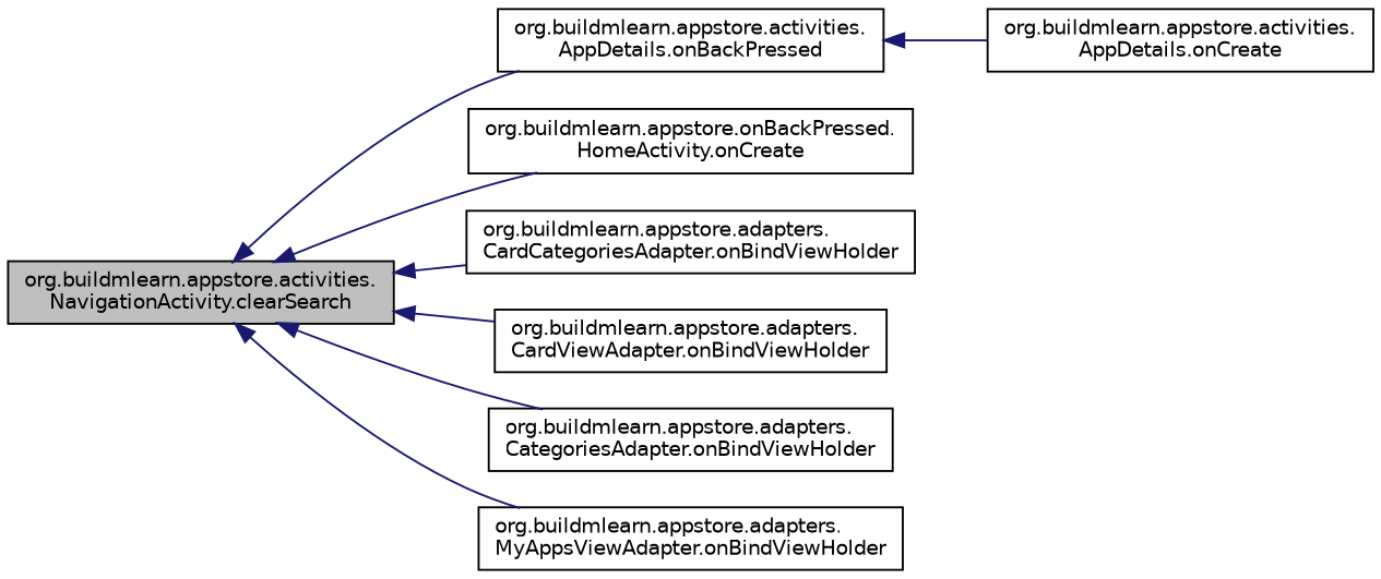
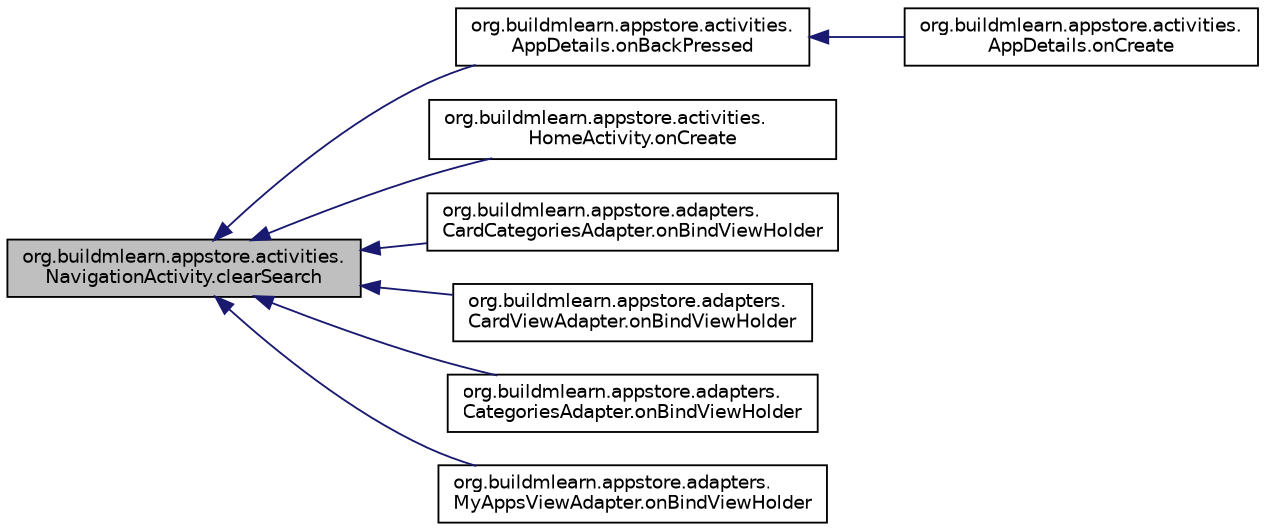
  digraph {
    rankdir=LR
    node [color=black fontname=Helvetica fontsize=10 shape=record]
    edge [color=midnightblue dir=back fontname=Helvetica fontsize=10 labelfontname=Helvetica labelfontsize=10 style=solid]
    n1 [fillcolor=grey75 fontcolor=black height=0.2 label="org.buildmlearn.appstore.activities.\lNavigationActivity.clearSearch" style=filled width=0.4]
    n2 [height=0.2 label="org.buildmlearn.appstore.activities.\lAppDetails.onBackPressed" width=0.4]
-   n3 [height=0.2 label="org.buildmlearn.appstore.onBackPressed.\lHomeActivity.onCreate" width=0.4]
+   n3 [height=0.2 label="org.buildmlearn.appstore.activities.\lHomeActivity.onCreate" width=0.4]
    n4 [height=0.2 label="org.buildmlearn.appstore.adapters.\lCardCategoriesAdapter.onBindViewHolder" width=0.4]
    n5 [height=0.2 label="org.buildmlearn.appstore.adapters.\lCardViewAdapter.onBindViewHolder" width=0.4]
    n6 [height=0.2 label="org.buildmlearn.appstore.adapters.\lCategoriesAdapter.onBindViewHolder" width=0.4]
    n7 [height=0.2 label="org.buildmlearn.appstore.adapters.\lMyAppsViewAdapter.onBindViewHolder" width=0.4]
    n8 [height=0.2 label="org.buildmlearn.appstore.activities.\lAppDetails.onCreate" width=0.4]
    n1 -> n2
    n1 -> n3
    n1 -> n4
    n1 -> n5
    n1 -> n6
    n1 -> n7
    n2 -> n8
  }
